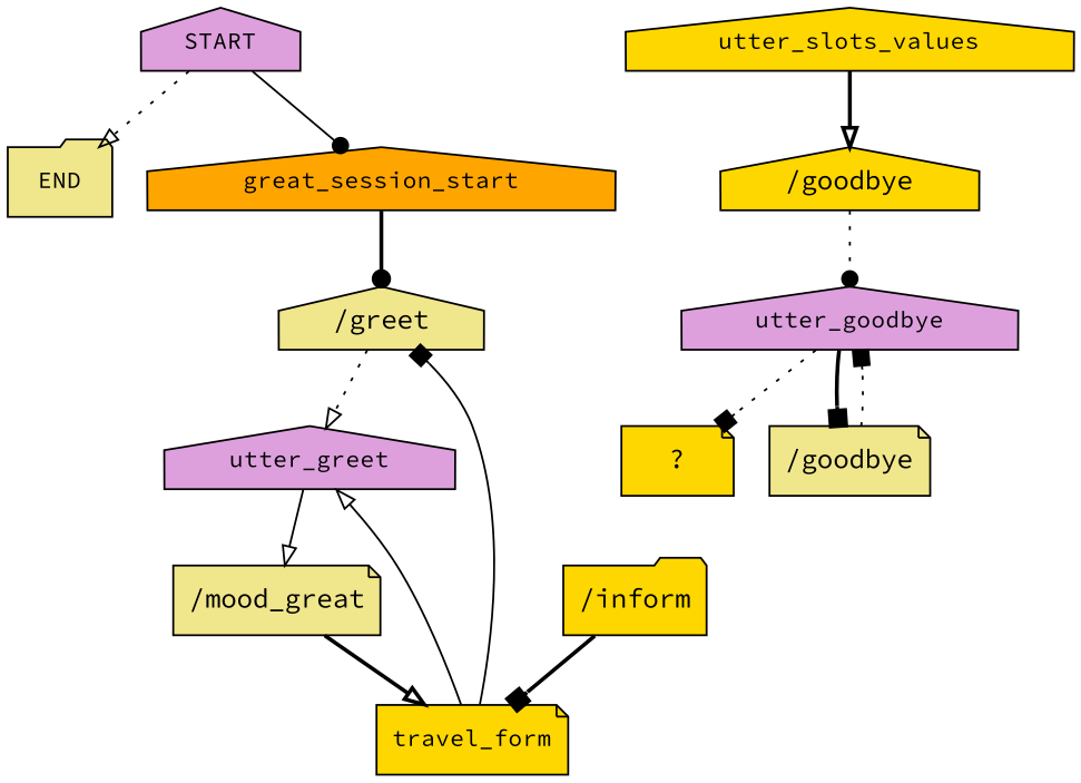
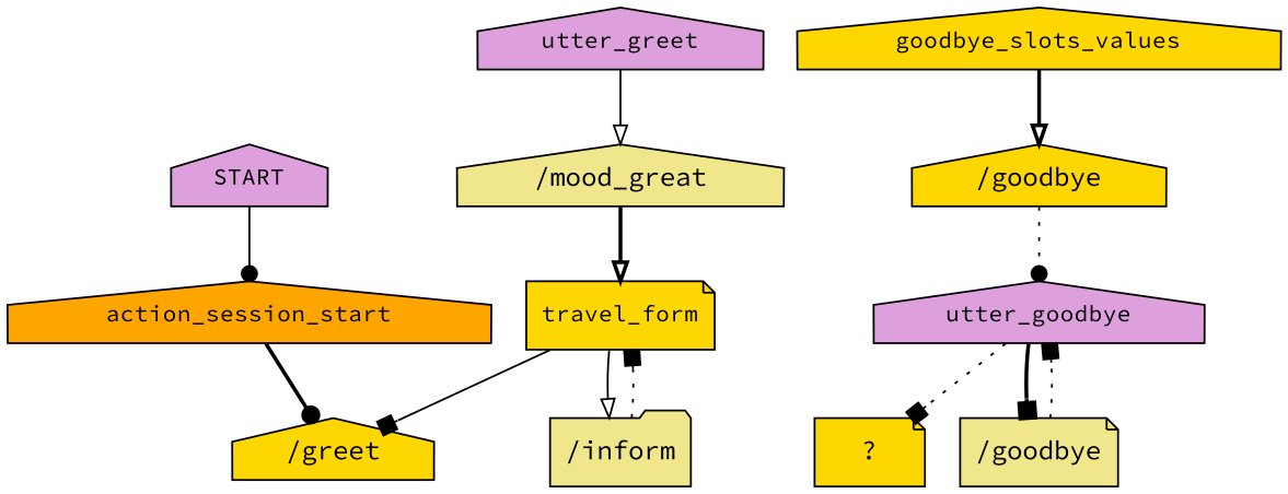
  digraph {
    fontname="Source Code Pro"
    node [fillcolor=khaki fontname="Source Code Pro" fontsize=12 shape=house style=filled]
    edge [arrowhead=onormal fontname="Source Code Pro" style=dotted]
    n1 [fillcolor=plum label=START]
-   n2 [label=END shape=folder]
-   n3 [fillcolor=orange label=great_session_start]
-   n4 [label="/greet" fontsize=""]
+   n3 [fillcolor=orange label=action_session_start]
+   n4 [fillcolor=gold label="/greet" fontsize=""]
    n5 [fillcolor=plum label=utter_greet]
-   n6 [label="/mood_great" shape=note fontsize=""]
+   n6 [label="/mood_great" fontsize=""]
    n7 [fillcolor=gold label=travel_form shape=note]
-   n8 [fillcolor=gold label="/inform" shape=folder fontsize=""]
-   n9 [fillcolor=gold label=utter_slots_values]
+   n8 [label="/inform" shape=folder fontsize=""]
+   n9 [fillcolor=gold label=goodbye_slots_values]
    n10 [fillcolor=gold label="/goodbye" fontsize=""]
    n11 [fillcolor=plum label=utter_goodbye]
    n12 [fillcolor=gold label="  ?  " shape=note fontsize=""]
    n13 [label="/goodbye" shape=note fontsize=""]
-   n1 -> n2
    n1 -> n3 [arrowhead=dot style=solid]
    n3 -> n4 [arrowhead=dot style=bold]
-   n4 -> n5
    n5 -> n6 [style=solid]
    n6 -> n7 [style=bold]
    n7 -> n4 [arrowhead=box style=solid]
-   n7 -> n5 [style=solid]
-   n8 -> n7 [arrowhead=box style=bold]
+   n7 -> n8 [style=solid]
+   n8 -> n7 [arrowhead=box]
    n9 -> n10 [style=bold]
    n10 -> n11 [arrowhead=dot]
    n11 -> n12 [arrowhead=box]
    n11 -> n13 [arrowhead=box style=bold]
    n13 -> n11 [arrowhead=box]
  }
